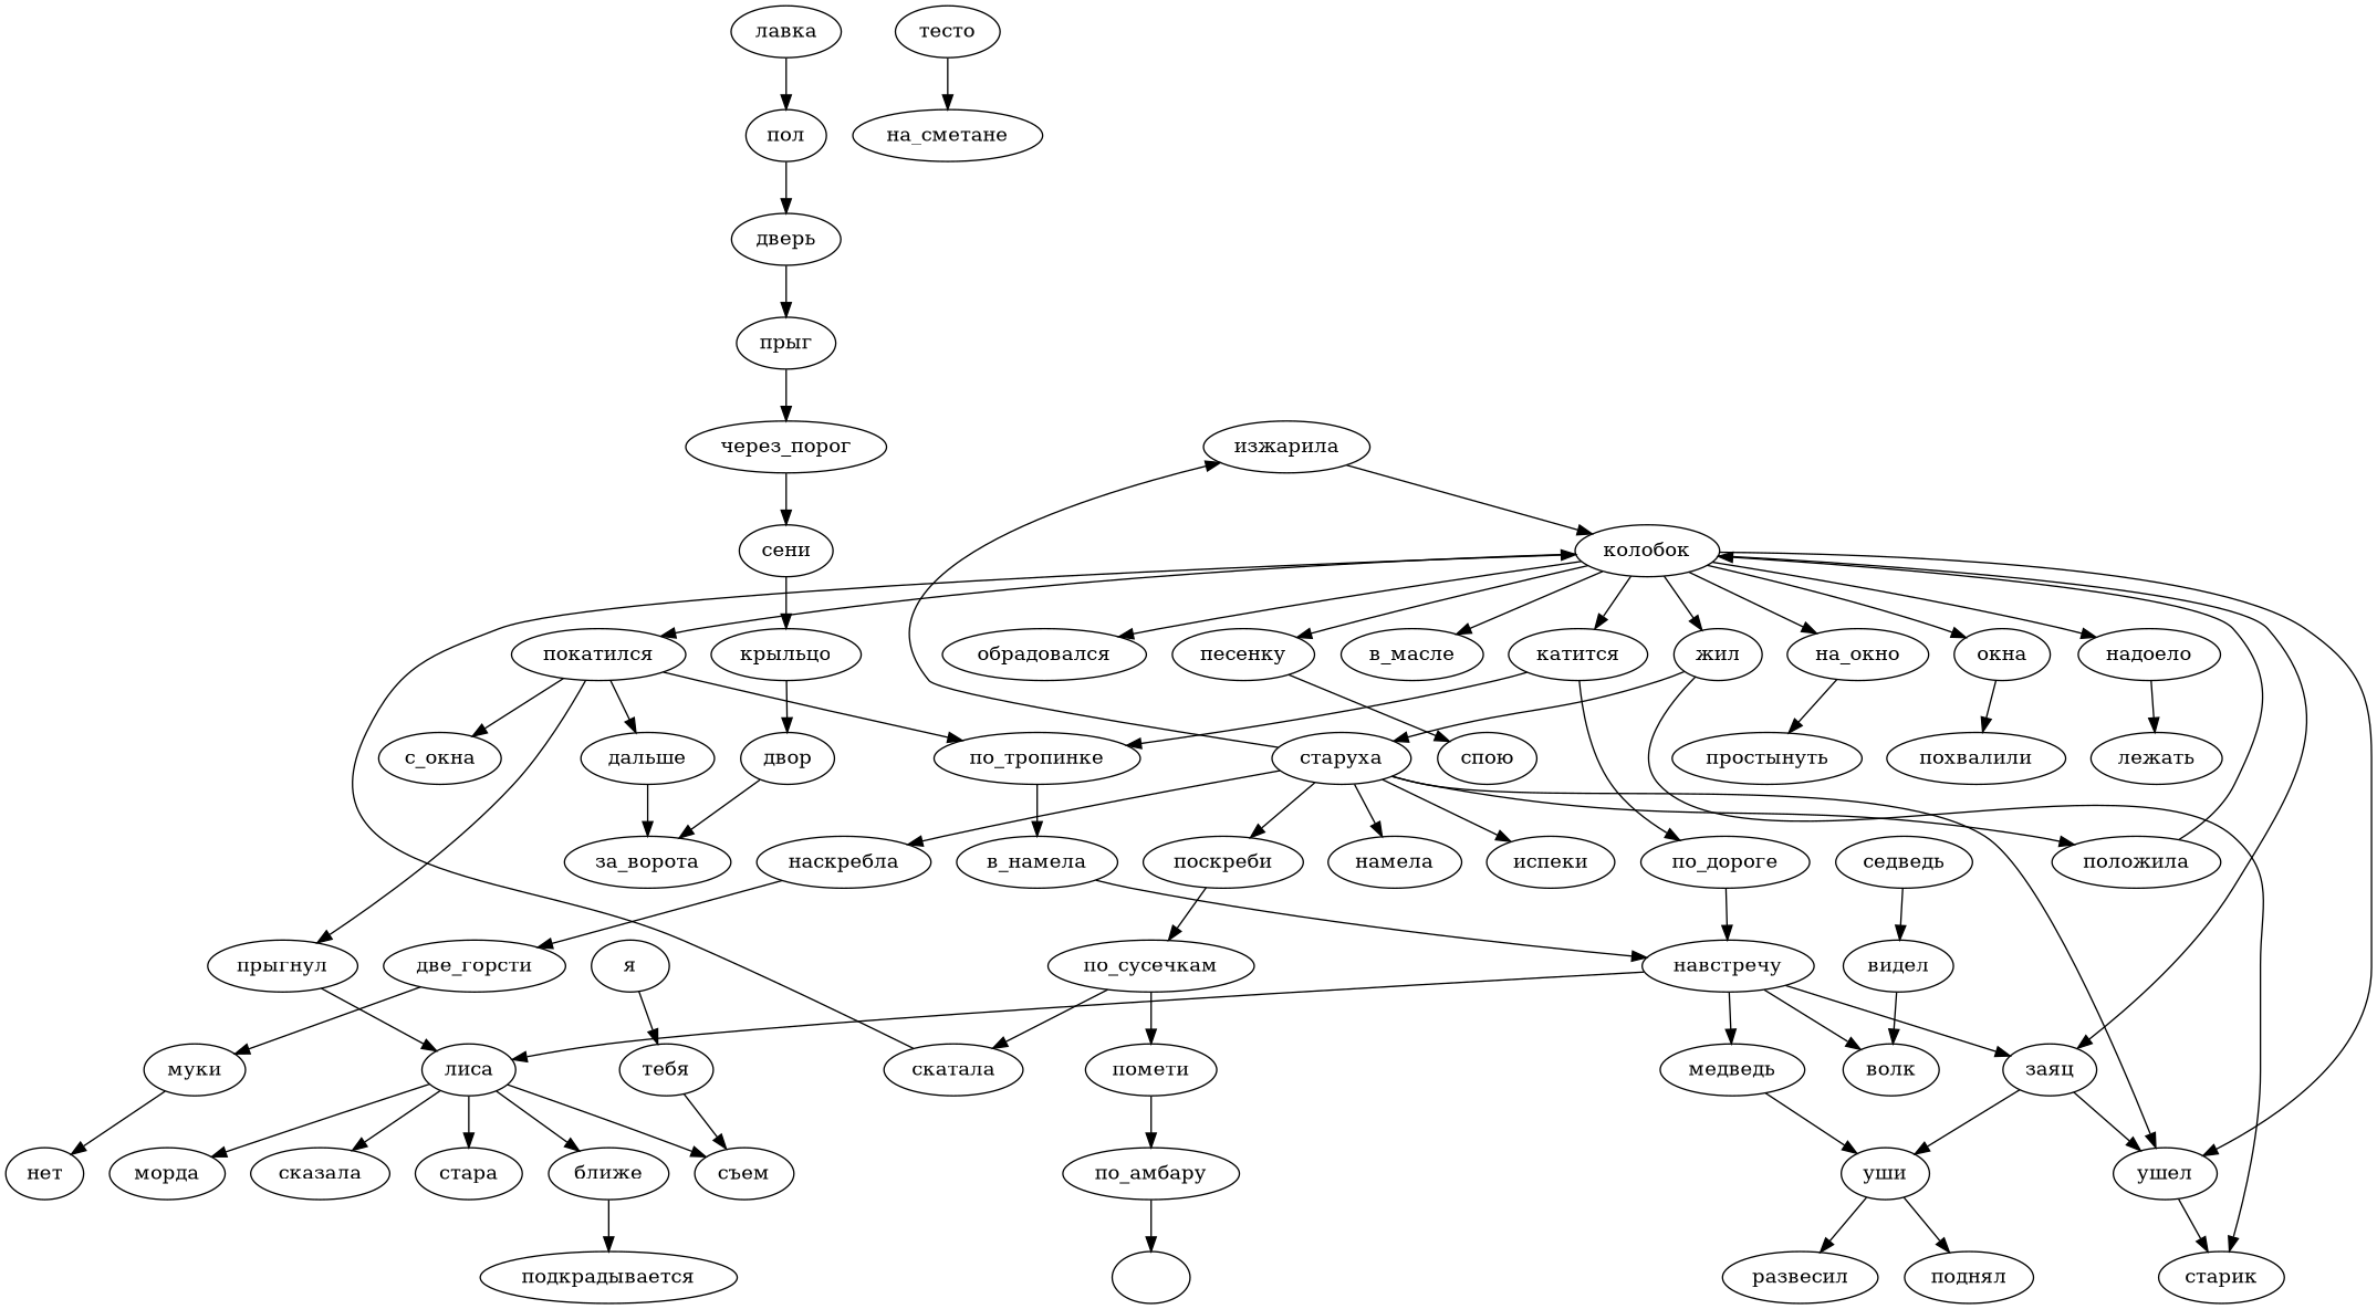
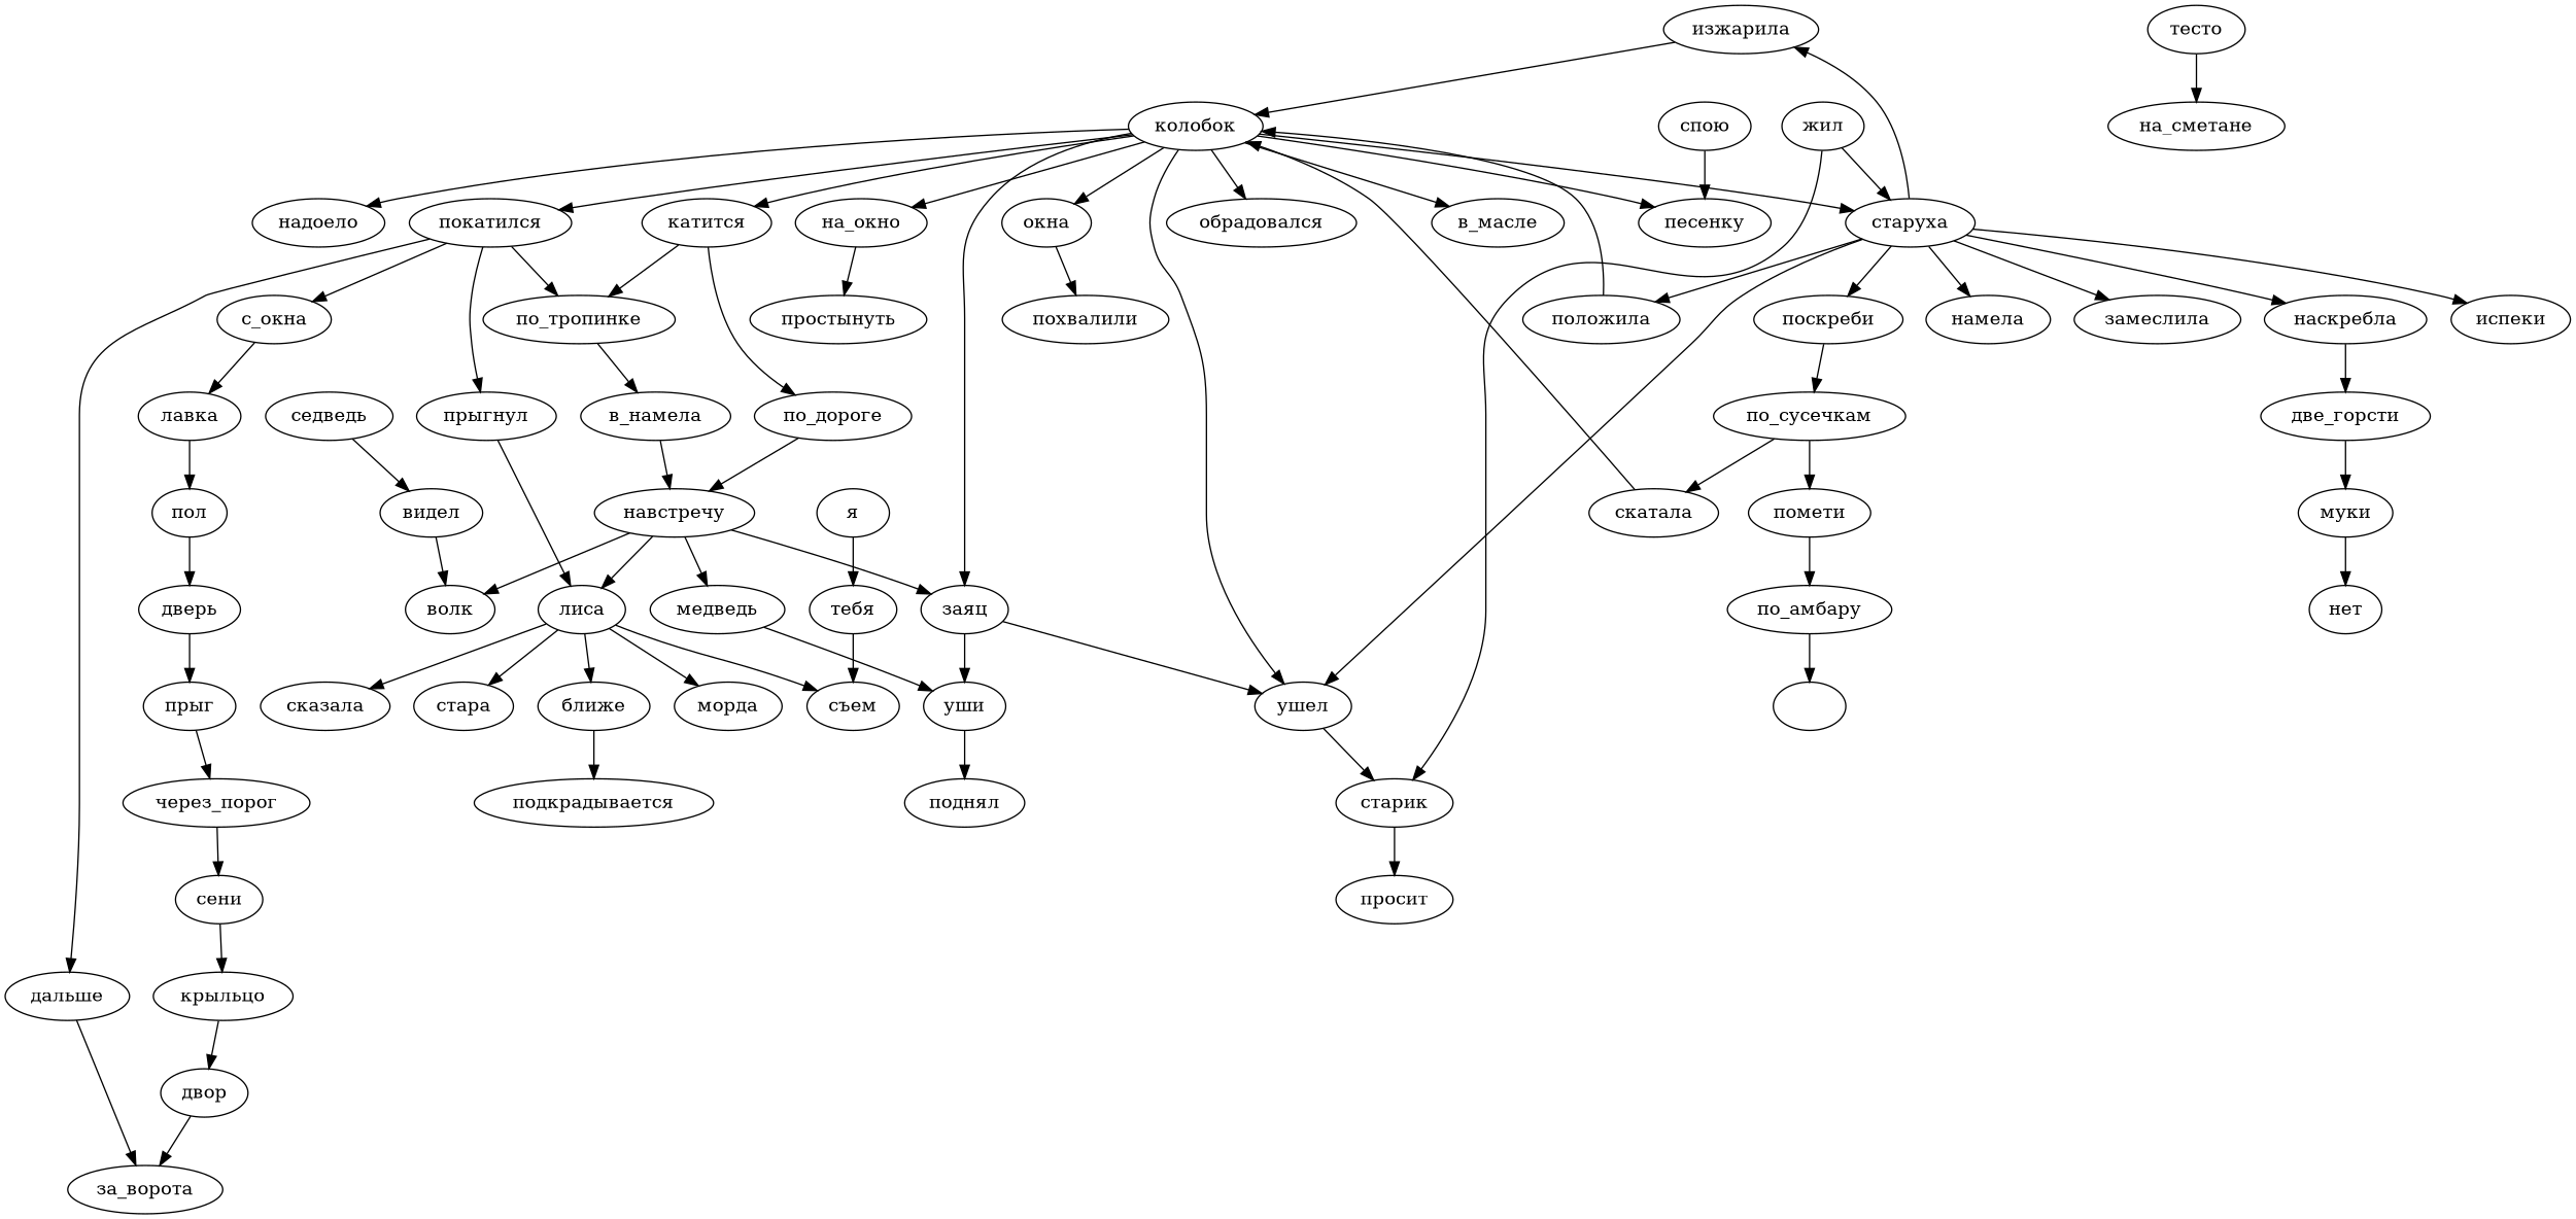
  digraph {
    "изжарила"
    "колобок"
    "старуха"
    "ушел"
    "заяц"
    "покатился"
    "песенку"
    "обрадовался"
    "на_окно"
    "в_масле"
    n11 [label="окна"]
    "катится"
    "надоело"
    "наскребла"
    "намела"
+   "замеслила"
    "поскреби"
    "положила"
    "испеки"
    "старик"
    "уши"
    "прыгнул"
    "дальше"
    "по_тропинке"
    "с_окна"
    "спою"
    "простынуть"
    "лиса"
    "похвалили"
    "по_дороге"
-   "лежать"
    "две_горсти"
    "по_сусечкам"
    "скатала"
    "помети"
    "по_амбару"
    "муки"
    "тесто"
    "на_сметане"
+   "просит"
    ""
    "за_ворота"
    n43 [label="в_намела"]
    "навстречу"
    "медведь"
    "волк"
    "тебя"
    "съем"
-   "развесил"
    "поднял"
    "прыг"
    "через_порог"
    "сени"
    "крыльцо"
    "лавка"
    "пол"
    "двор"
    "нет"
    "морда"
    "сказала"
    "стара"
    "ближе"
    "подкрадывается"
    "дверь"
    "я"
    "видел"
    "жил"
    "седведь"
    "изжарила" -> "колобок"
-   "колобок" -> "жил"
+   "колобок" -> "старуха"
    "колобок" -> "ушел"
    "колобок" -> "заяц"
    "колобок" -> "покатился"
    "колобок" -> "песенку"
    "колобок" -> "обрадовался"
    "колобок" -> "на_окно"
    "колобок" -> "в_масле"
    "колобок" -> n11
    "колобок" -> "катится"
    "колобок" -> "надоело"
    "старуха" -> "изжарила"
    "старуха" -> "ушел"
    "старуха" -> "наскребла"
    "старуха" -> "намела"
+   "старуха" -> "замеслила"
    "старуха" -> "поскреби"
    "старуха" -> "положила"
    "старуха" -> "испеки"
    "ушел" -> "старик"
    "заяц" -> "ушел"
    "заяц" -> "уши"
    "покатился" -> "прыгнул"
    "покатился" -> "дальше"
    "покатился" -> "по_тропинке"
    "покатился" -> "с_окна"
-   "песенку" -> "спою"
+   "спою" -> "песенку"
    "на_окно" -> "простынуть"
    n11 -> "похвалили"
    "катится" -> "по_тропинке"
    "катится" -> "по_дороге"
-   "надоело" -> "лежать"
    "наскребла" -> "две_горсти"
    "поскреби" -> "по_сусечкам"
    "положила" -> "колобок"
-   "уши" -> "развесил"
+   "старик" -> "просит"
    "уши" -> "поднял"
    "прыгнул" -> "лиса"
    "дальше" -> "за_ворота"
    "по_тропинке" -> n43
+   "с_окна" -> "лавка"
    "лиса" -> "съем"
    "лиса" -> "морда"
    "лиса" -> "сказала"
    "лиса" -> "стара"
    "лиса" -> "ближе"
    "по_дороге" -> "навстречу"
    "две_горсти" -> "муки"
    "по_сусечкам" -> "скатала"
    "по_сусечкам" -> "помети"
    "скатала" -> "колобок"
    "помети" -> "по_амбару"
    "по_амбару" -> ""
    "муки" -> "нет"
    "тесто" -> "на_сметане"
    n43 -> "навстречу"
    "навстречу" -> "заяц"
    "навстречу" -> "лиса"
    "навстречу" -> "медведь"
    "навстречу" -> "волк"
    "медведь" -> "уши"
    "тебя" -> "съем"
    "прыг" -> "через_порог"
    "через_порог" -> "сени"
    "сени" -> "крыльцо"
    "крыльцо" -> "двор"
    "лавка" -> "пол"
    "пол" -> "дверь"
    "двор" -> "за_ворота"
    "ближе" -> "подкрадывается"
    "дверь" -> "прыг"
    "я" -> "тебя"
    "видел" -> "волк"
    "жил" -> "старуха"
    "жил" -> "старик"
    "седведь" -> "видел"
  }
